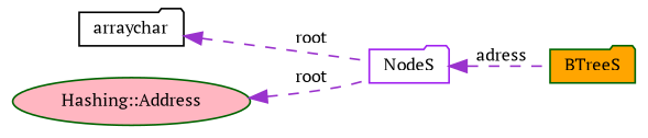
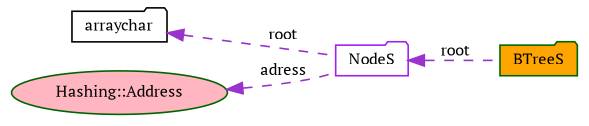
  digraph {
    fontname="PT Serif"
    rankdir=LR
    node [color=darkgreen fillcolor=white fontname="PT Serif" fontsize=10 shape=folder style=filled]
    edge [color=darkorchid3 dir=back fontname="PT Serif" fontsize=10 labelfontname=Helvetica labelfontsize=10 style=dashed]
    n1 [fillcolor=orange fontcolor=black height=0.2 label=BTreeS width=0.4]
    n2 [color=purple height=0.2 label=NodeS width=0.4]
    n3 [color=black height=0.2 label=arraychar width=0.4]
    n4 [fillcolor=lightpink height=0.2 label="Hashing::Address" shape=ellipse width=0.4]
-   n2 -> n1 [label=" adress"]
+   n2 -> n1 [label=" root"]
    n3 -> n2 [label=" root"]
-   n4 -> n2 [label=" root"]
+   n4 -> n2 [label=" adress"]
  }
